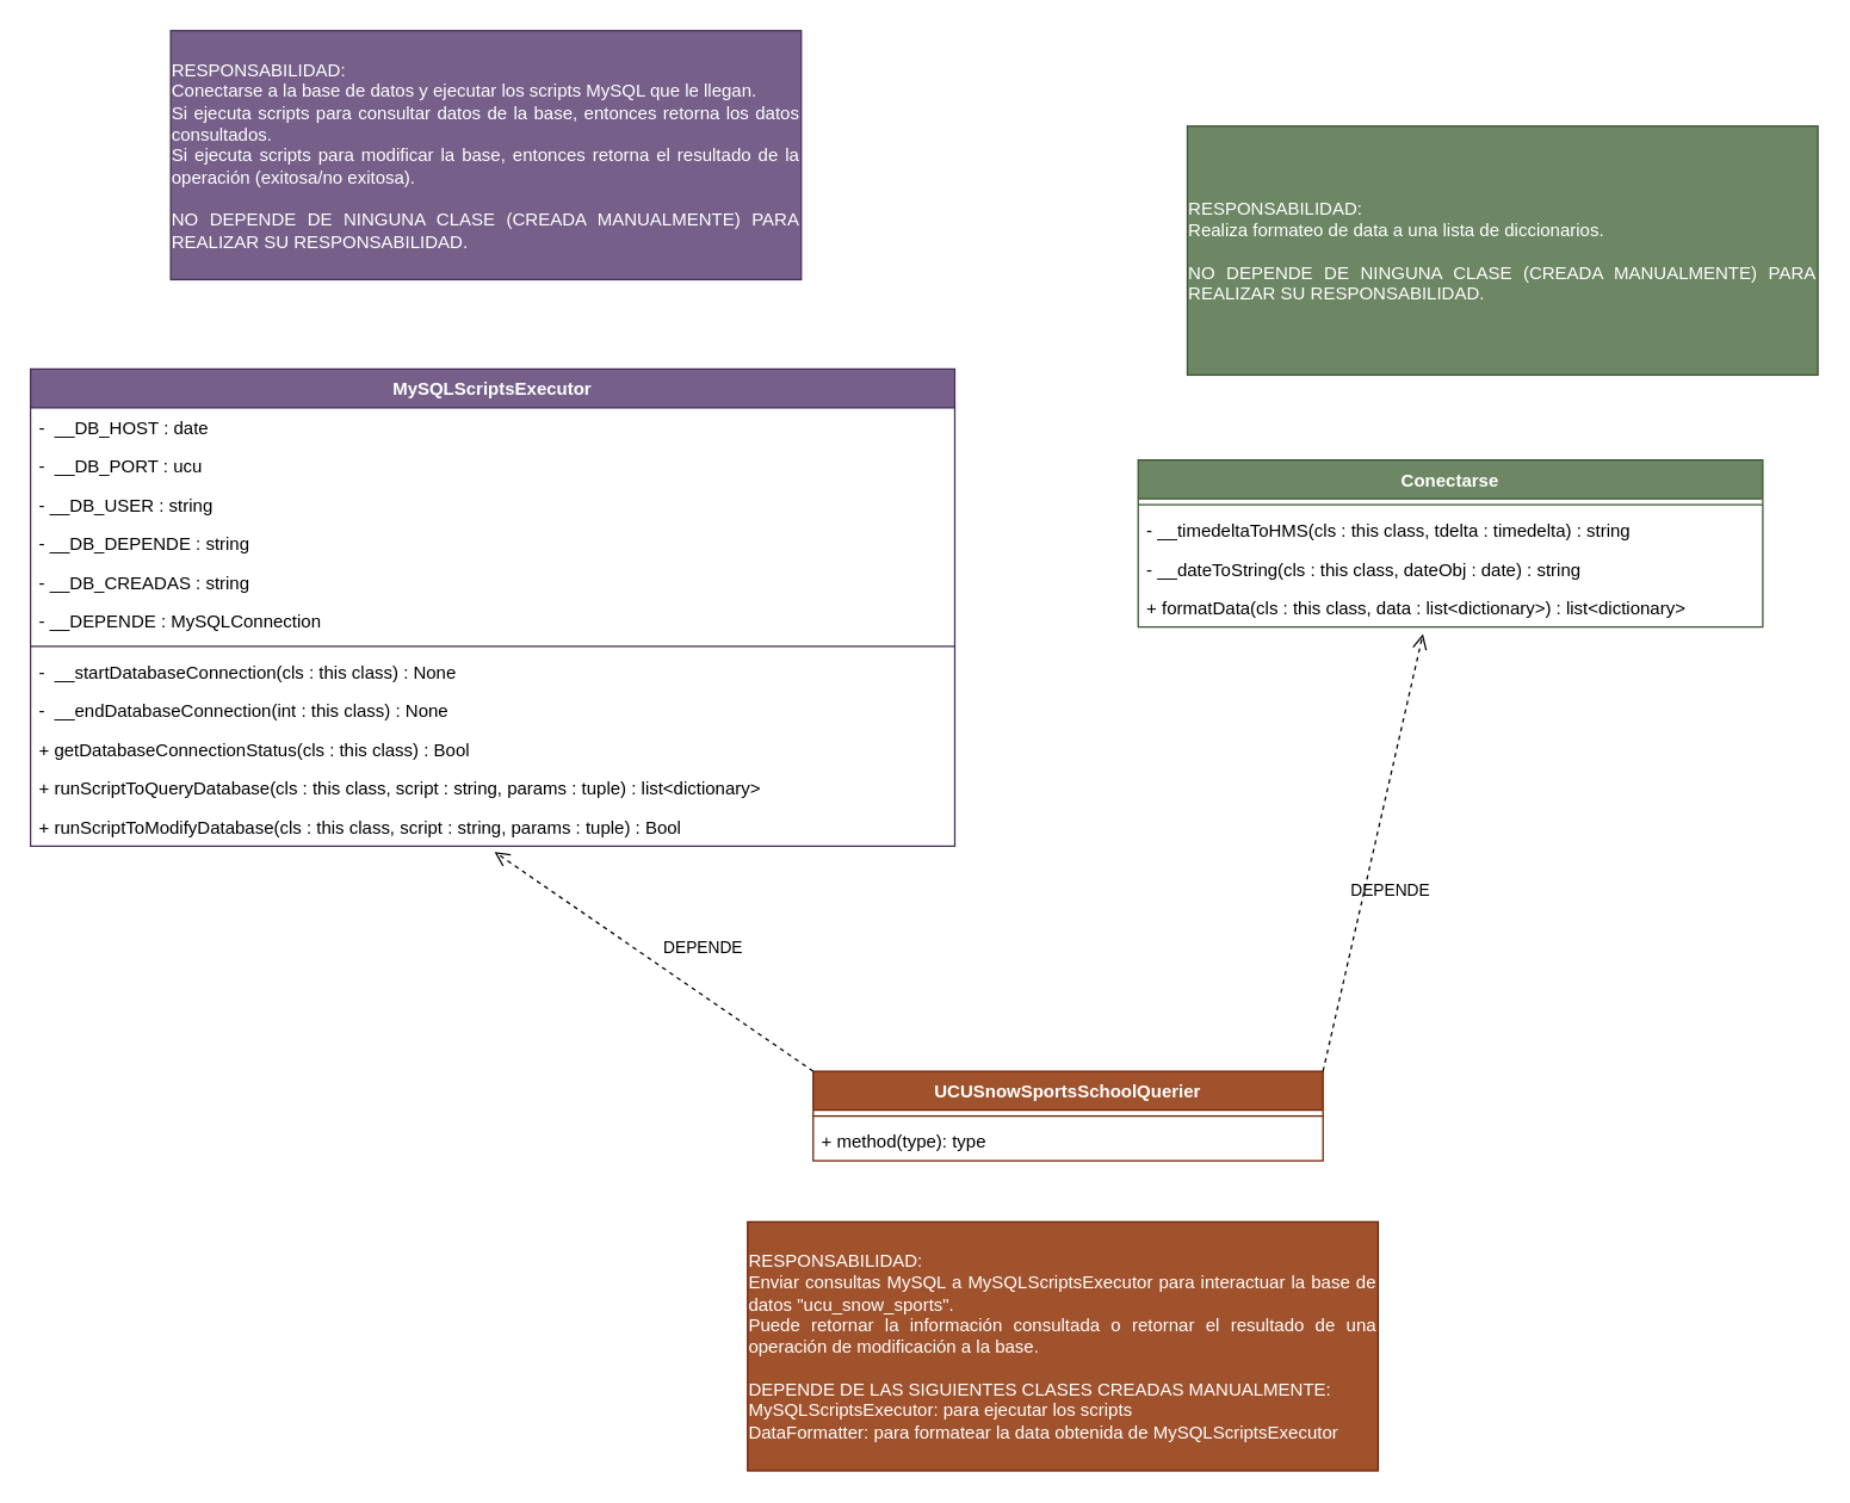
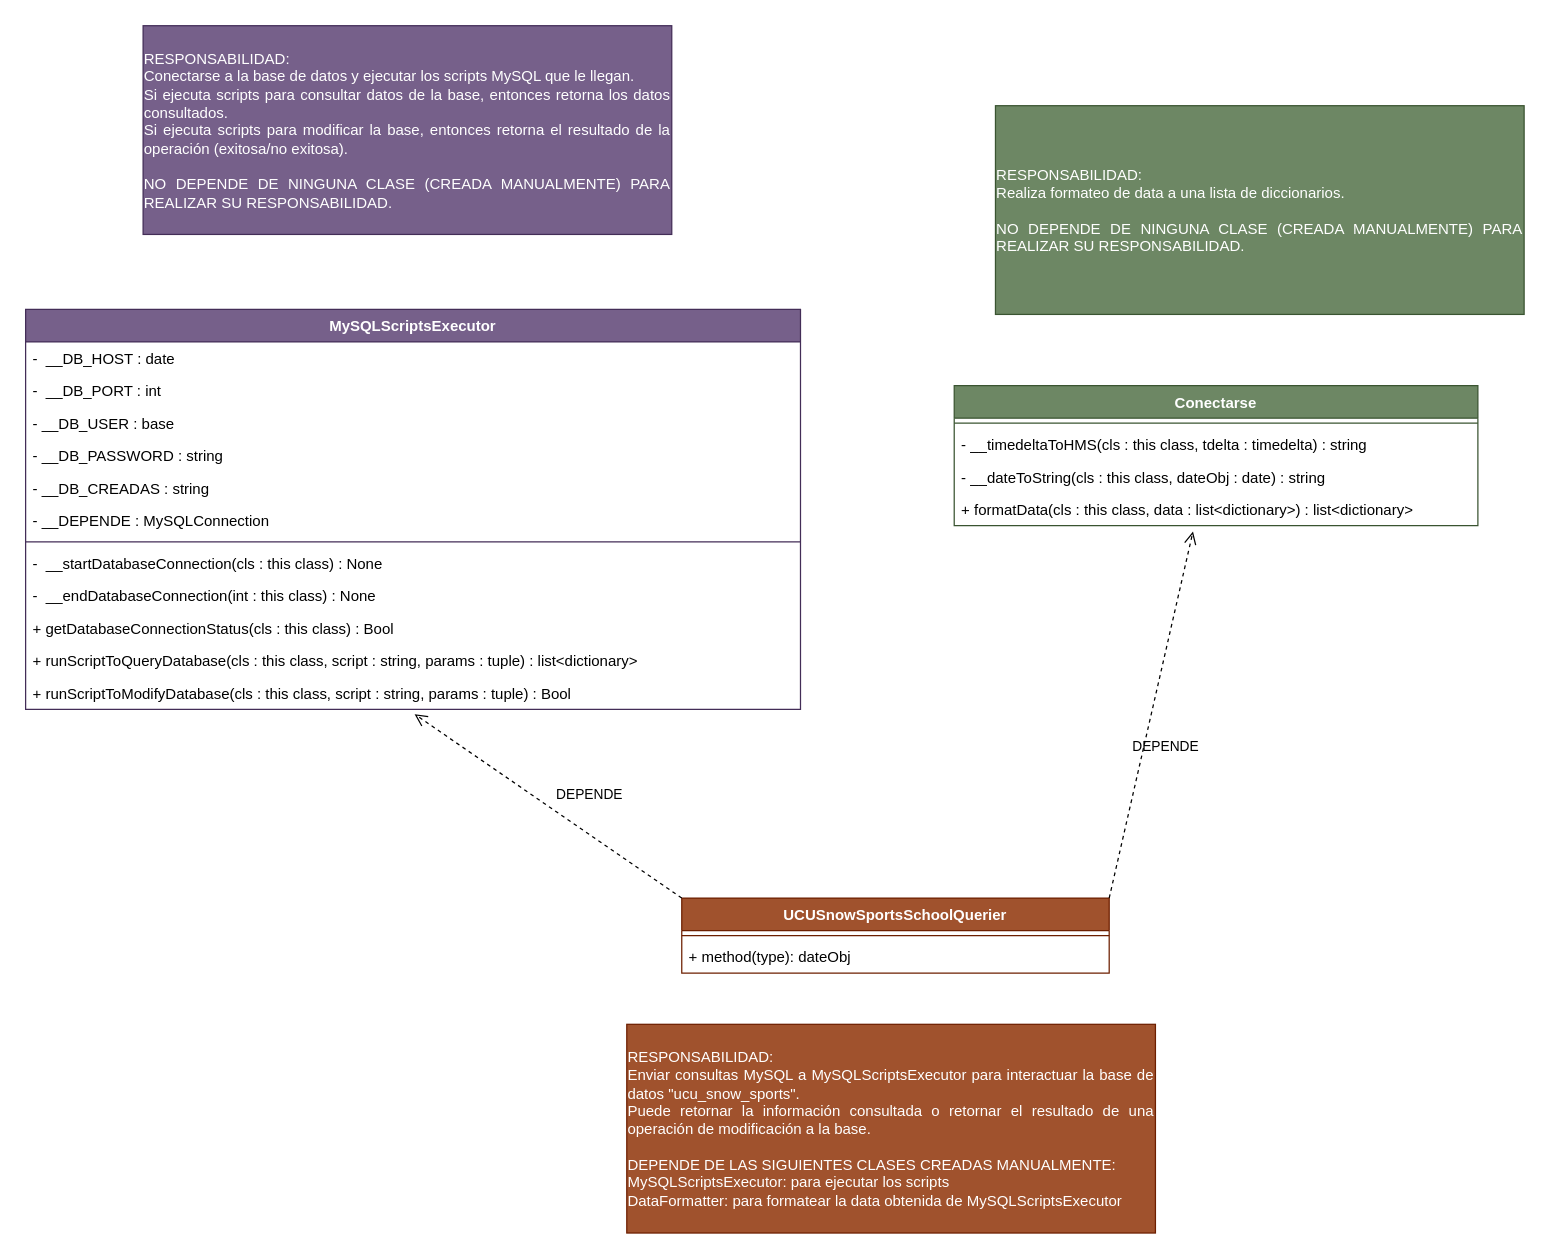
  <mxCell id="0" />
  <mxCell id="1" parent="0" />
  <mxCell id="2" value="MySQLScriptsExecutor" style="swimlane;fontStyle=1;align=center;verticalAlign=top;childLayout=stackLayout;horizontal=1;startSize=26;horizontalStack=0;resizeParent=1;resizeParentMax=0;resizeLast=0;collapsible=1;marginBottom=0;fillColor=#76608a;fontColor=#ffffff;strokeColor=#432D57;" parent="1" vertex="1"><mxGeometry x="20" y="247" width="620" height="320" as="geometry" /></mxCell>
  <mxCell id="3" value="-  __DB_HOST : date" style="text;strokeColor=none;fillColor=none;align=left;verticalAlign=top;spacingLeft=4;spacingRight=4;overflow=hidden;rotatable=0;points=[[0,0.5],[1,0.5]];portConstraint=eastwest;" parent="2" vertex="1"><mxGeometry y="26" width="620" height="26" as="geometry" /></mxCell>
- <mxCell id="4" value="-  __DB_PORT : ucu" style="text;strokeColor=none;fillColor=none;align=left;verticalAlign=top;spacingLeft=4;spacingRight=4;overflow=hidden;rotatable=0;points=[[0,0.5],[1,0.5]];portConstraint=eastwest;" parent="2" vertex="1"><mxGeometry y="52" width="620" height="26" as="geometry" /></mxCell>
- <mxCell id="5" value="- __DB_USER : string" style="text;strokeColor=none;fillColor=none;align=left;verticalAlign=top;spacingLeft=4;spacingRight=4;overflow=hidden;rotatable=0;points=[[0,0.5],[1,0.5]];portConstraint=eastwest;" parent="2" vertex="1"><mxGeometry y="78" width="620" height="26" as="geometry" /></mxCell>
- <mxCell id="6" value="- __DB_DEPENDE : string" style="text;strokeColor=none;fillColor=none;align=left;verticalAlign=top;spacingLeft=4;spacingRight=4;overflow=hidden;rotatable=0;points=[[0,0.5],[1,0.5]];portConstraint=eastwest;" vertex="1" parent="2"><mxGeometry y="104" width="620" height="26" as="geometry" /></mxCell>
+ <mxCell id="4" value="-  __DB_PORT : int" style="text;strokeColor=none;fillColor=none;align=left;verticalAlign=top;spacingLeft=4;spacingRight=4;overflow=hidden;rotatable=0;points=[[0,0.5],[1,0.5]];portConstraint=eastwest;" parent="2" vertex="1"><mxGeometry y="52" width="620" height="26" as="geometry" /></mxCell>
+ <mxCell id="5" value="- __DB_USER : base" style="text;strokeColor=none;fillColor=none;align=left;verticalAlign=top;spacingLeft=4;spacingRight=4;overflow=hidden;rotatable=0;points=[[0,0.5],[1,0.5]];portConstraint=eastwest;" parent="2" vertex="1"><mxGeometry y="78" width="620" height="26" as="geometry" /></mxCell>
+ <mxCell id="6" value="- __DB_PASSWORD : string" style="text;strokeColor=none;fillColor=none;align=left;verticalAlign=top;spacingLeft=4;spacingRight=4;overflow=hidden;rotatable=0;points=[[0,0.5],[1,0.5]];portConstraint=eastwest;" vertex="1" parent="2"><mxGeometry y="104" width="620" height="26" as="geometry" /></mxCell>
  <mxCell id="7" value="- __DB_CREADAS : string" style="text;strokeColor=none;fillColor=none;align=left;verticalAlign=top;spacingLeft=4;spacingRight=4;overflow=hidden;rotatable=0;points=[[0,0.5],[1,0.5]];portConstraint=eastwest;" vertex="1" parent="2"><mxGeometry y="130" width="620" height="26" as="geometry" /></mxCell>
  <mxCell id="8" value="- __DEPENDE : MySQLConnection" style="text;strokeColor=none;fillColor=none;align=left;verticalAlign=top;spacingLeft=4;spacingRight=4;overflow=hidden;rotatable=0;points=[[0,0.5],[1,0.5]];portConstraint=eastwest;" vertex="1" parent="2"><mxGeometry y="156" width="620" height="26" as="geometry" /></mxCell>
  <mxCell id="9" value="" style="line;strokeWidth=1;fillColor=none;align=left;verticalAlign=middle;spacingTop=-1;spacingLeft=3;spacingRight=3;rotatable=0;labelPosition=right;points=[];portConstraint=eastwest;strokeColor=inherit;" parent="2" vertex="1"><mxGeometry y="182" width="620" height="8" as="geometry" /></mxCell>
  <mxCell id="10" value="-  __startDatabaseConnection(cls : this class) : None" style="text;strokeColor=none;fillColor=none;align=left;verticalAlign=top;spacingLeft=4;spacingRight=4;overflow=hidden;rotatable=0;points=[[0,0.5],[1,0.5]];portConstraint=eastwest;" vertex="1" parent="2"><mxGeometry y="190" width="620" height="26" as="geometry" /></mxCell>
  <mxCell id="11" value="-  __endDatabaseConnection(int : this class) : None" style="text;strokeColor=none;fillColor=none;align=left;verticalAlign=top;spacingLeft=4;spacingRight=4;overflow=hidden;rotatable=0;points=[[0,0.5],[1,0.5]];portConstraint=eastwest;" parent="2" vertex="1"><mxGeometry y="216" width="620" height="26" as="geometry" /></mxCell>
  <mxCell id="12" value="+ getDatabaseConnectionStatus(cls : this class) : Bool" style="text;strokeColor=none;fillColor=none;align=left;verticalAlign=top;spacingLeft=4;spacingRight=4;overflow=hidden;rotatable=0;points=[[0,0.5],[1,0.5]];portConstraint=eastwest;" vertex="1" parent="2"><mxGeometry y="242" width="620" height="26" as="geometry" /></mxCell>
  <mxCell id="13" value="+ runScriptToQueryDatabase(cls : this class, script : string, params : tuple) : list&lt;dictionary&gt;" style="text;strokeColor=none;fillColor=none;align=left;verticalAlign=top;spacingLeft=4;spacingRight=4;overflow=hidden;rotatable=0;points=[[0,0.5],[1,0.5]];portConstraint=eastwest;" vertex="1" parent="2"><mxGeometry y="268" width="620" height="26" as="geometry" /></mxCell>
  <mxCell id="14" value="+ runScriptToModifyDatabase(cls : this class, script : string, params : tuple) : Bool" style="text;strokeColor=none;fillColor=none;align=left;verticalAlign=top;spacingLeft=4;spacingRight=4;overflow=hidden;rotatable=0;points=[[0,0.5],[1,0.5]];portConstraint=eastwest;" vertex="1" parent="2"><mxGeometry y="294" width="620" height="26" as="geometry" /></mxCell>
  <mxCell id="15" value="UCUSnowSportsSchoolQuerier" style="swimlane;fontStyle=1;align=center;verticalAlign=top;childLayout=stackLayout;horizontal=1;startSize=26;horizontalStack=0;resizeParent=1;resizeParentMax=0;resizeLast=0;collapsible=1;marginBottom=0;fillColor=#a0522d;fontColor=#ffffff;strokeColor=#6D1F00;" parent="1" vertex="1"><mxGeometry x="545" y="718" width="342" height="60" as="geometry" /></mxCell>
  <mxCell id="16" value="" style="line;strokeWidth=1;fillColor=none;align=left;verticalAlign=middle;spacingTop=-1;spacingLeft=3;spacingRight=3;rotatable=0;labelPosition=right;points=[];portConstraint=eastwest;strokeColor=inherit;" parent="15" vertex="1"><mxGeometry y="26" width="342" height="8" as="geometry" /></mxCell>
- <mxCell id="17" value="+ method(type): type" style="text;strokeColor=none;fillColor=none;align=left;verticalAlign=top;spacingLeft=4;spacingRight=4;overflow=hidden;rotatable=0;points=[[0,0.5],[1,0.5]];portConstraint=eastwest;" parent="15" vertex="1"><mxGeometry y="34" width="342" height="26" as="geometry" /></mxCell>
+ <mxCell id="17" value="+ method(type): dateObj" style="text;strokeColor=none;fillColor=none;align=left;verticalAlign=top;spacingLeft=4;spacingRight=4;overflow=hidden;rotatable=0;points=[[0,0.5],[1,0.5]];portConstraint=eastwest;" parent="15" vertex="1"><mxGeometry y="34" width="342" height="26" as="geometry" /></mxCell>
  <mxCell id="18" value="&lt;div style=&quot;text-align: justify;&quot;&gt;RESPONSABILIDAD:&lt;/div&gt;&lt;div style=&quot;text-align: justify;&quot;&gt;&lt;span style=&quot;background-color: initial;&quot;&gt;Conectarse a la base de datos y ejecutar los scripts MySQL que le llegan.&lt;/span&gt;&lt;/div&gt;&lt;div style=&quot;text-align: justify;&quot;&gt;&lt;span style=&quot;background-color: initial;&quot;&gt;Si ejecuta scripts para consultar datos de la base, entonces retorna los datos consultados.&lt;/span&gt;&lt;/div&gt;&lt;div style=&quot;text-align: justify;&quot;&gt;&lt;span style=&quot;background-color: initial;&quot;&gt;Si ejecuta scripts para modificar la base, entonces retorna el resultado de la operación (exitosa/no exitosa).&lt;br&gt;&lt;/span&gt;&lt;/div&gt;&lt;div style=&quot;text-align: justify;&quot;&gt;&lt;span style=&quot;background-color: initial;&quot;&gt;&lt;br&gt;&lt;/span&gt;&lt;/div&gt;&lt;div style=&quot;text-align: justify;&quot;&gt;NO DEPENDE DE NINGUNA CLASE (CREADA MANUALMENTE) PARA REALIZAR SU RESPONSABILIDAD.&lt;/div&gt;" style="rounded=0;whiteSpace=wrap;html=1;fillColor=#76608a;fontColor=#ffffff;strokeColor=#432D57;" parent="1" vertex="1"><mxGeometry x="114" y="20" width="423" height="167" as="geometry" /></mxCell>
  <mxCell id="19" value="&lt;div style=&quot;text-align: justify;&quot;&gt;RESPONSABILIDAD:&lt;/div&gt;&lt;div style=&quot;text-align: justify;&quot;&gt;Realiza formateo de data a una lista de diccionarios.&lt;br&gt;&lt;/div&gt;&lt;div style=&quot;text-align: justify;&quot;&gt;&lt;span style=&quot;background-color: initial;&quot;&gt;&lt;br&gt;&lt;/span&gt;&lt;/div&gt;&lt;div style=&quot;text-align: justify;&quot;&gt;NO DEPENDE DE NINGUNA CLASE (CREADA MANUALMENTE) PARA REALIZAR SU RESPONSABILIDAD.&lt;/div&gt;" style="rounded=0;whiteSpace=wrap;html=1;fillColor=#6d8764;fontColor=#ffffff;strokeColor=#3A5431;" vertex="1" parent="1"><mxGeometry x="796" y="84" width="423" height="167" as="geometry" /></mxCell>
  <mxCell id="20" value="Conectarse" style="swimlane;fontStyle=1;align=center;verticalAlign=top;childLayout=stackLayout;horizontal=1;startSize=26;horizontalStack=0;resizeParent=1;resizeParentMax=0;resizeLast=0;collapsible=1;marginBottom=0;fillColor=#6d8764;fontColor=#ffffff;strokeColor=#3A5431;" vertex="1" parent="1"><mxGeometry x="763" y="308" width="419" height="112" as="geometry" /></mxCell>
  <mxCell id="21" value="" style="line;strokeWidth=1;fillColor=none;align=left;verticalAlign=middle;spacingTop=-1;spacingLeft=3;spacingRight=3;rotatable=0;labelPosition=right;points=[];portConstraint=eastwest;strokeColor=inherit;" vertex="1" parent="20"><mxGeometry y="26" width="419" height="8" as="geometry" /></mxCell>
  <mxCell id="22" value="- __timedeltaToHMS(cls : this class, tdelta : timedelta) : string" style="text;strokeColor=none;fillColor=none;align=left;verticalAlign=top;spacingLeft=4;spacingRight=4;overflow=hidden;rotatable=0;points=[[0,0.5],[1,0.5]];portConstraint=eastwest;" vertex="1" parent="20"><mxGeometry y="34" width="419" height="26" as="geometry" /></mxCell>
  <mxCell id="23" value="- __dateToString(cls : this class, dateObj : date) : string" style="text;strokeColor=none;fillColor=none;align=left;verticalAlign=top;spacingLeft=4;spacingRight=4;overflow=hidden;rotatable=0;points=[[0,0.5],[1,0.5]];portConstraint=eastwest;" vertex="1" parent="20"><mxGeometry y="60" width="419" height="26" as="geometry" /></mxCell>
  <mxCell id="24" value="+ formatData(cls : this class, data : list&lt;dictionary&gt;) : list&lt;dictionary&gt;" style="text;strokeColor=none;fillColor=none;align=left;verticalAlign=top;spacingLeft=4;spacingRight=4;overflow=hidden;rotatable=0;points=[[0,0.5],[1,0.5]];portConstraint=eastwest;" vertex="1" parent="20"><mxGeometry y="86" width="419" height="26" as="geometry" /></mxCell>
  <mxCell id="25" value="DEPENDE" style="endArrow=open;startArrow=none;endFill=0;startFill=0;endSize=8;html=1;verticalAlign=bottom;dashed=1;labelBackgroundColor=none;exitX=0;exitY=0;exitDx=0;exitDy=0;entryX=0.502;entryY=1.147;entryDx=0;entryDy=0;entryPerimeter=0;" edge="1" parent="1" source="15" target="14"><mxGeometry x="-0.207" y="-19" width="160" relative="1" as="geometry"><mxPoint x="795" y="399" as="sourcePoint" /><mxPoint x="955" y="399" as="targetPoint" /><mxPoint as="offset" /></mxGeometry></mxCell>
  <mxCell id="26" value="&lt;div style=&quot;text-align: justify;&quot;&gt;RESPONSABILIDAD:&lt;/div&gt;&lt;div style=&quot;text-align: justify;&quot;&gt;Enviar consultas MySQL a MySQLScriptsExecutor para interactuar la base de datos &quot;ucu_snow_sports&quot;.&lt;/div&gt;&lt;div style=&quot;text-align: justify;&quot;&gt;Puede retornar la información consultada o retornar el resultado de una operación de modificación a la base.&lt;br&gt;&lt;/div&gt;&lt;div style=&quot;text-align: justify;&quot;&gt;&lt;span style=&quot;background-color: initial;&quot;&gt;&lt;br&gt;&lt;/span&gt;&lt;/div&gt;&lt;div style=&quot;text-align: justify;&quot;&gt;DEPENDE DE LAS SIGUIENTES CLASES CREADAS MANUALMENTE:&lt;/div&gt;&lt;div style=&quot;text-align: justify;&quot;&gt;MySQLScriptsExecutor: para ejecutar los scripts&lt;/div&gt;&lt;div style=&quot;text-align: justify;&quot;&gt;DataFormatter: para formatear la data obtenida de MySQLScriptsExecutor&lt;/div&gt;" style="rounded=0;whiteSpace=wrap;html=1;fillColor=#a0522d;fontColor=#ffffff;strokeColor=#6D1F00;" vertex="1" parent="1"><mxGeometry x="501" y="819" width="423" height="167" as="geometry" /></mxCell>
  <mxCell id="27" value="DEPENDE" style="endArrow=open;startArrow=none;endFill=0;startFill=0;endSize=8;html=1;verticalAlign=bottom;dashed=1;labelBackgroundColor=none;exitX=1;exitY=0;exitDx=0;exitDy=0;entryX=0.456;entryY=1.181;entryDx=0;entryDy=0;entryPerimeter=0;" edge="1" parent="1" source="15" target="24"><mxGeometry x="-0.207" y="-19" width="160" relative="1" as="geometry"><mxPoint x="944.76" y="676.18" as="sourcePoint" /><mxPoint x="731" y="529.002" as="targetPoint" /><mxPoint as="offset" /></mxGeometry></mxCell>
